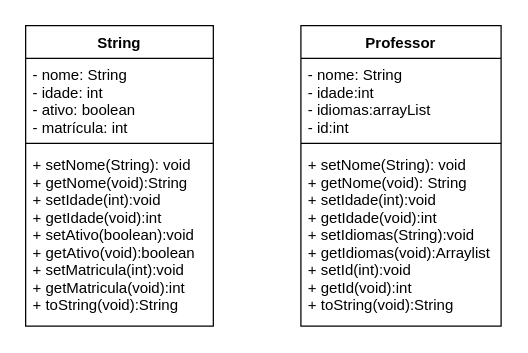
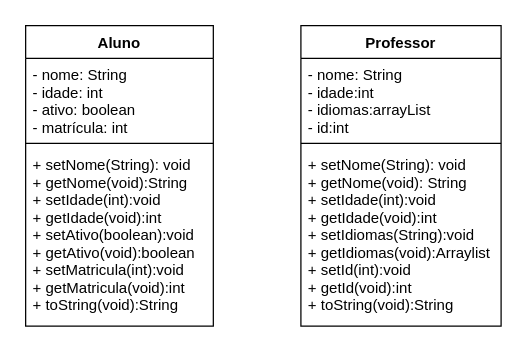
  <mxCell id="0" />
  <mxCell id="1" parent="0" />
- <mxCell id="2" value="String" style="swimlane;fontStyle=1;align=center;verticalAlign=top;childLayout=stackLayout;horizontal=1;startSize=26;horizontalStack=0;resizeParent=1;resizeParentMax=0;resizeLast=0;collapsible=1;marginBottom=0;rounded=0;shadow=0;glass=0;sketch=0;" parent="1" vertex="1"><mxGeometry x="20" y="20" width="150" height="240" as="geometry" /></mxCell>
+ <mxCell id="2" value="Aluno" style="swimlane;fontStyle=1;align=center;verticalAlign=top;childLayout=stackLayout;horizontal=1;startSize=26;horizontalStack=0;resizeParent=1;resizeParentMax=0;resizeLast=0;collapsible=1;marginBottom=0;rounded=0;shadow=0;glass=0;sketch=0;" parent="1" vertex="1"><mxGeometry x="20" y="20" width="150" height="240" as="geometry" /></mxCell>
  <mxCell id="3" value="- nome: String&#10;- idade: int&#10;- ativo: boolean&#10;- matrícula: int" style="text;strokeColor=none;fillColor=none;align=left;verticalAlign=top;spacingLeft=4;spacingRight=4;overflow=hidden;rotatable=0;points=[[0,0.5],[1,0.5]];portConstraint=eastwest;rounded=0;shadow=0;glass=0;sketch=0;" parent="2" vertex="1"><mxGeometry y="26" width="150" height="64" as="geometry" /></mxCell>
  <mxCell id="4" value="" style="line;strokeWidth=1;fillColor=none;align=left;verticalAlign=middle;spacingTop=-1;spacingLeft=3;spacingRight=3;rotatable=0;labelPosition=right;points=[];portConstraint=eastwest;strokeColor=inherit;rounded=0;shadow=0;glass=0;sketch=0;" parent="2" vertex="1"><mxGeometry y="90" width="150" height="8" as="geometry" /></mxCell>
  <mxCell id="5" value="+ setNome(String): void&#10;+ getNome(void):String&#10;+ setIdade(int):void&#10;+ getIdade(void):int&#10;+ setAtivo(boolean):void&#10;+ getAtivo(void):boolean&#10;+ setMatricula(int):void&#10;+ getMatricula(void):int&#10;+ toString(void):String" style="text;strokeColor=none;fillColor=none;align=left;verticalAlign=top;spacingLeft=4;spacingRight=4;overflow=hidden;rotatable=0;points=[[0,0.5],[1,0.5]];portConstraint=eastwest;rounded=0;shadow=0;glass=0;sketch=0;" parent="2" vertex="1"><mxGeometry y="98" width="150" height="142" as="geometry" /></mxCell>
  <mxCell id="6" value="Professor" style="swimlane;fontStyle=1;align=center;verticalAlign=top;childLayout=stackLayout;horizontal=1;startSize=26;horizontalStack=0;resizeParent=1;resizeParentMax=0;resizeLast=0;collapsible=1;marginBottom=0;rounded=0;shadow=0;glass=0;sketch=0;" parent="1" vertex="1"><mxGeometry x="240" y="20" width="160" height="240" as="geometry"><mxRectangle x="300" y="60" width="100" height="30" as="alternateBounds" /></mxGeometry></mxCell>
  <mxCell id="7" value="- nome: String&#10;- idade:int&#10;- idiomas:arrayList&#10;- id:int&#10;" style="text;strokeColor=none;fillColor=none;align=left;verticalAlign=top;spacingLeft=4;spacingRight=4;overflow=hidden;rotatable=0;points=[[0,0.5],[1,0.5]];portConstraint=eastwest;rounded=0;shadow=0;glass=0;sketch=0;" parent="6" vertex="1"><mxGeometry y="26" width="160" height="64" as="geometry" /></mxCell>
  <mxCell id="8" value="" style="line;strokeWidth=1;fillColor=none;align=left;verticalAlign=middle;spacingTop=-1;spacingLeft=3;spacingRight=3;rotatable=0;labelPosition=right;points=[];portConstraint=eastwest;strokeColor=inherit;rounded=0;shadow=0;glass=0;sketch=0;" parent="6" vertex="1"><mxGeometry y="90" width="160" height="8" as="geometry" /></mxCell>
  <mxCell id="9" value="+ setNome(String): void&#10;+ getNome(void): String&#10;+ setIdade(int):void&#10;+ getIdade(void):int&#10;+ setIdiomas(String):void&#10;+ getIdiomas(void):Arraylist&#10;+ setId(int):void&#10;+ getId(void):int&#10;+ toString(void):String" style="text;strokeColor=none;fillColor=none;align=left;verticalAlign=top;spacingLeft=4;spacingRight=4;overflow=hidden;rotatable=0;points=[[0,0.5],[1,0.5]];portConstraint=eastwest;rounded=0;shadow=0;glass=0;sketch=0;" parent="6" vertex="1"><mxGeometry y="98" width="160" height="142" as="geometry" /></mxCell>
